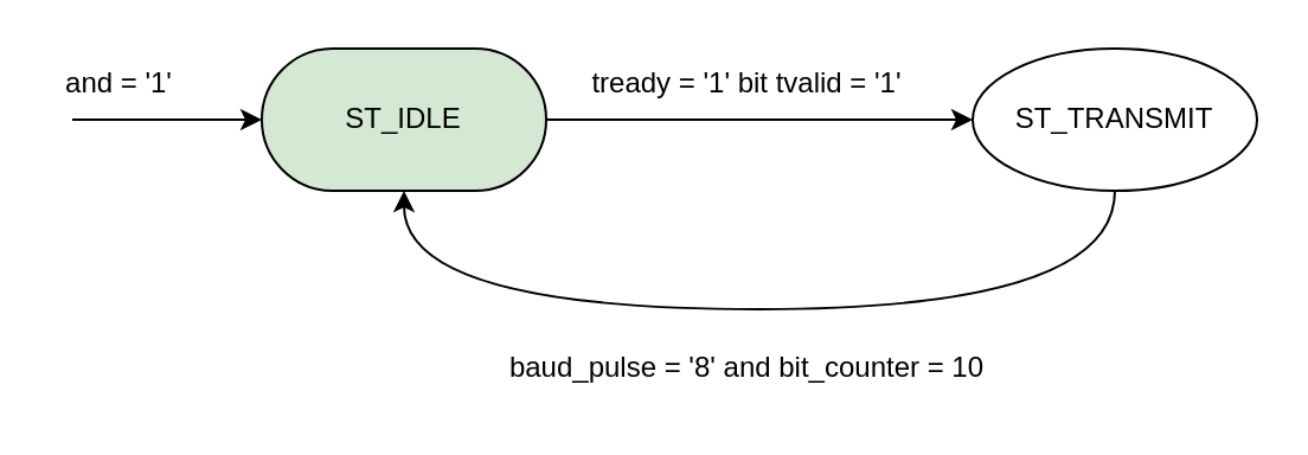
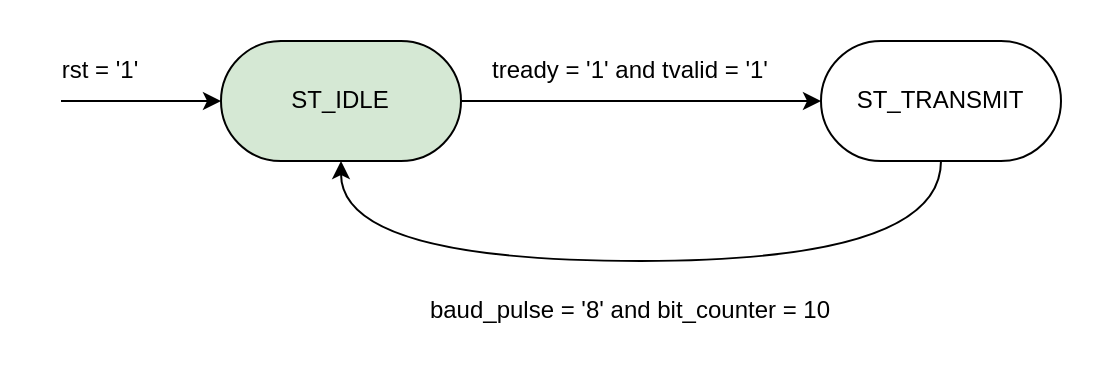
  <mxCell id="0" />
  <mxCell id="1" parent="0" />
  <mxCell id="2" style="edgeStyle=orthogonalEdgeStyle;rounded=0;orthogonalLoop=1;jettySize=auto;html=1;exitX=0.5;exitY=1;exitDx=0;exitDy=0;entryX=0.5;entryY=1;entryDx=0;entryDy=0;curved=1;" edge="1" parent="1" source="3" target="6"><mxGeometry relative="1" as="geometry"><Array as="points"><mxPoint x="470" y="130" /><mxPoint x="170" y="130" /></Array></mxGeometry></mxCell>
- <mxCell id="3" value="ST_TRANSMIT" style="ellipse;whiteSpace=wrap;html=1;arcSize=50;" vertex="1" parent="1"><mxGeometry x="410" y="20" width="120" height="60" as="geometry" /></mxCell>
+ <mxCell id="3" value="ST_TRANSMIT" style="rounded=1;whiteSpace=wrap;html=1;arcSize=50;" vertex="1" parent="1"><mxGeometry x="410" y="20" width="120" height="60" as="geometry" /></mxCell>
  <mxCell id="4" style="edgeStyle=orthogonalEdgeStyle;rounded=0;orthogonalLoop=1;jettySize=auto;html=1;exitX=1;exitY=0.5;exitDx=0;exitDy=0;entryX=0;entryY=0.5;entryDx=0;entryDy=0;" edge="1" parent="1" source="6" target="3"><mxGeometry relative="1" as="geometry" /></mxCell>
  <mxCell id="5" style="edgeStyle=orthogonalEdgeStyle;rounded=0;orthogonalLoop=1;jettySize=auto;html=1;exitX=0;exitY=0.5;exitDx=0;exitDy=0;startArrow=classic;startFill=1;endArrow=none;endFill=0;" edge="1" parent="1" source="6"><mxGeometry relative="1" as="geometry"><mxPoint x="30" y="50" as="targetPoint" /></mxGeometry></mxCell>
  <mxCell id="6" value="ST_IDLE" style="rounded=1;whiteSpace=wrap;html=1;arcSize=50;fillColor=#d5e8d4;" vertex="1" parent="1"><mxGeometry x="110" y="20" width="120" height="60" as="geometry" /></mxCell>
- <mxCell id="7" value="tready = '1' bit tvalid = '1'" style="text;html=1;strokeColor=none;fillColor=none;align=center;verticalAlign=middle;whiteSpace=wrap;rounded=0;" vertex="1" parent="1"><mxGeometry x="230" y="20" width="170" height="30" as="geometry" /></mxCell>
+ <mxCell id="7" value="tready = '1' and tvalid = '1'" style="text;html=1;strokeColor=none;fillColor=none;align=center;verticalAlign=middle;whiteSpace=wrap;rounded=0;" vertex="1" parent="1"><mxGeometry x="230" y="20" width="170" height="30" as="geometry" /></mxCell>
  <mxCell id="8" value="baud_pulse = '8' and bit_counter = 10" style="text;html=1;strokeColor=none;fillColor=none;align=center;verticalAlign=middle;whiteSpace=wrap;rounded=0;" vertex="1" parent="1"><mxGeometry x="190" y="140" width="250" height="30" as="geometry" /></mxCell>
- <mxCell id="9" value="and = '1'" style="text;html=1;strokeColor=none;fillColor=none;align=center;verticalAlign=middle;whiteSpace=wrap;rounded=0;" vertex="1" parent="1"><mxGeometry x="20" y="20" width="60" height="30" as="geometry" /></mxCell>
+ <mxCell id="9" value="rst = '1'" style="text;html=1;strokeColor=none;fillColor=none;align=center;verticalAlign=middle;whiteSpace=wrap;rounded=0;" vertex="1" parent="1"><mxGeometry x="20" y="20" width="60" height="30" as="geometry" /></mxCell>
